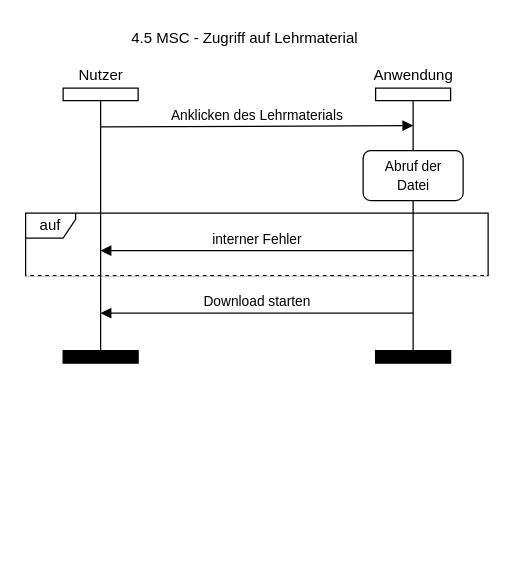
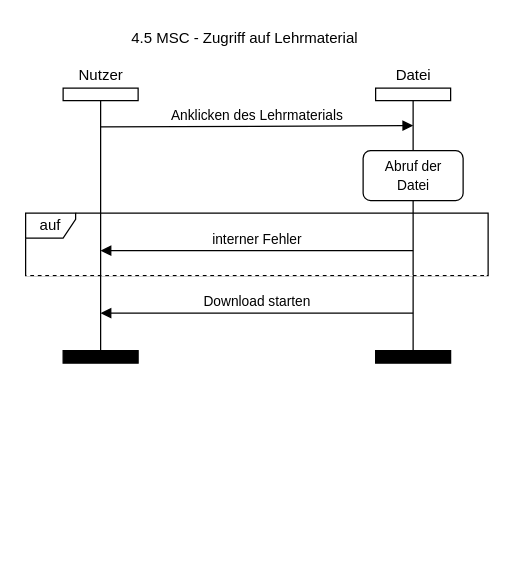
  <mxCell id="0" />
  <mxCell id="1" parent="0" />
  <mxCell id="2" style="rounded=0;orthogonalLoop=1;jettySize=auto;html=1;endArrow=none;endFill=0;entryX=0.5;entryY=1;entryDx=0;entryDy=0;" parent="1" edge="1"><mxGeometry relative="1" as="geometry"><mxPoint x="330" y="430" as="sourcePoint" /><mxPoint x="330" y="430" as="targetPoint" /></mxGeometry></mxCell>
  <mxCell id="3" value="" style="endArrow=none;html=1;exitX=0.5;exitY=0;exitDx=0;exitDy=0;" parent="1" source="11" edge="1"><mxGeometry width="50" height="50" relative="1" as="geometry"><mxPoint x="80" y="430" as="sourcePoint" /><mxPoint x="80" y="80" as="targetPoint" /></mxGeometry></mxCell>
  <mxCell id="4" value="Anklicken des Lehrmaterials" style="html=1;verticalAlign=bottom;endArrow=block;" parent="1" edge="1"><mxGeometry width="80" relative="1" as="geometry"><mxPoint x="80" y="101" as="sourcePoint" /><mxPoint x="330" y="100" as="targetPoint" /></mxGeometry></mxCell>
  <mxCell id="5" value="" style="html=1;" parent="1" vertex="1"><mxGeometry x="50" y="70" width="60" height="10" as="geometry" /></mxCell>
  <mxCell id="6" style="rounded=0;orthogonalLoop=1;jettySize=auto;html=1;endArrow=none;endFill=0;entryX=0.5;entryY=0;entryDx=0;entryDy=0;" parent="1" target="12" edge="1"><mxGeometry relative="1" as="geometry"><mxPoint x="330" y="80" as="sourcePoint" /><mxPoint x="330" y="430" as="targetPoint" /></mxGeometry></mxCell>
  <mxCell id="7" value="&lt;font style=&quot;font-size: 11px&quot;&gt;Abruf der &lt;br&gt;Datei&lt;/font&gt;" style="html=1;fillColor=#FFFFFF;rounded=1;" parent="1" vertex="1"><mxGeometry x="290" y="120" width="80" height="40" as="geometry" /></mxCell>
  <mxCell id="8" value="Nutzer" style="text;html=1;align=center;verticalAlign=middle;resizable=0;points=[];autosize=1;" parent="1" vertex="1"><mxGeometry x="55" y="50" width="50" height="20" as="geometry" /></mxCell>
- <mxCell id="9" value="Anwendung" style="text;html=1;align=center;verticalAlign=middle;resizable=0;points=[];autosize=1;" parent="1" vertex="1"><mxGeometry x="290" y="50" width="80" height="20" as="geometry" /></mxCell>
+ <mxCell id="9" value="Datei" style="text;html=1;align=center;verticalAlign=middle;resizable=0;points=[];autosize=1;" parent="1" vertex="1"><mxGeometry x="290" y="50" width="80" height="20" as="geometry" /></mxCell>
  <mxCell id="10" value="" style="html=1;" parent="1" vertex="1"><mxGeometry x="300" y="70" width="60" height="10" as="geometry" /></mxCell>
  <mxCell id="11" value="" style="html=1;fillColor=#000000;" parent="1" vertex="1"><mxGeometry x="50" y="280" width="60" height="10" as="geometry" /></mxCell>
  <mxCell id="12" value="" style="html=1;fillColor=#000000;" parent="1" vertex="1"><mxGeometry x="300" y="280" width="60" height="10" as="geometry" /></mxCell>
  <mxCell id="13" value="auf" style="shape=umlFrame;whiteSpace=wrap;html=1;rounded=0;strokeWidth=1;fillColor=none;width=40;height=20;shadow=0;" parent="1" vertex="1"><mxGeometry x="20" y="170" width="370" height="50" as="geometry" /></mxCell>
  <mxCell id="14" value="interner Fehler" style="html=1;verticalAlign=bottom;endArrow=block;" parent="1" edge="1"><mxGeometry width="80" relative="1" as="geometry"><mxPoint x="330" y="200" as="sourcePoint" /><mxPoint x="80" y="200" as="targetPoint" /></mxGeometry></mxCell>
  <mxCell id="15" value="" style="endArrow=none;dashed=1;html=1;exitX=0.002;exitY=0.999;exitDx=0;exitDy=0;exitPerimeter=0;strokeColor=#FFFFFF;entryX=0.997;entryY=0.999;entryDx=0;entryDy=0;entryPerimeter=0;" edge="1" parent="1" source="13" target="13"><mxGeometry width="50" height="50" relative="1" as="geometry"><mxPoint x="180" y="180" as="sourcePoint" /><mxPoint x="380" y="230" as="targetPoint" /></mxGeometry></mxCell>
  <mxCell id="16" value="4.5 MSC - Zugriff auf Lehrmaterial" style="text;html=1;align=center;verticalAlign=middle;resizable=0;points=[];autosize=1;" vertex="1" parent="1"><mxGeometry x="95" y="20" width="200" height="20" as="geometry" /></mxCell>
  <mxCell id="17" value="Download starten" style="html=1;verticalAlign=bottom;endArrow=block;" edge="1" parent="1"><mxGeometry width="80" relative="1" as="geometry"><mxPoint x="330" y="250" as="sourcePoint" /><mxPoint x="80" y="250" as="targetPoint" /></mxGeometry></mxCell>
